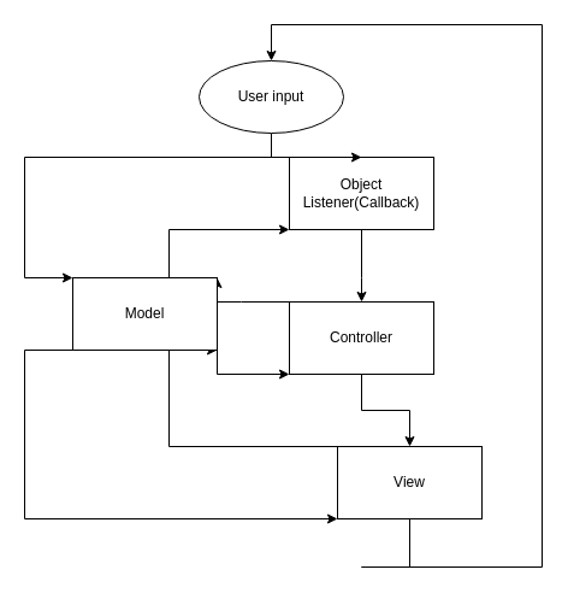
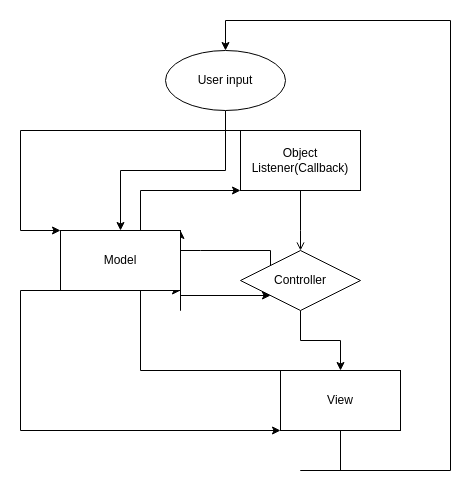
  <mxCell id="0" />
  <mxCell id="1" parent="0" />
  <mxCell id="2" style="edgeStyle=orthogonalEdgeStyle;rounded=0;orthogonalLoop=1;jettySize=auto;html=1;exitX=0.5;exitY=1;exitDx=0;exitDy=0;entryX=0.5;entryY=0;entryDx=0;entryDy=0;" edge="1" parent="1" source="4" target="7"><mxGeometry relative="1" as="geometry" /></mxCell>
  <mxCell id="3" style="edgeStyle=orthogonalEdgeStyle;rounded=0;orthogonalLoop=1;jettySize=auto;html=1;exitX=0;exitY=0;exitDx=0;exitDy=0;entryX=1;entryY=0;entryDx=0;entryDy=0;" edge="1" parent="1" source="4" target="16"><mxGeometry relative="1" as="geometry"><Array as="points"><mxPoint x="200" y="250" /><mxPoint x="200" y="250" /></Array></mxGeometry></mxCell>
- <mxCell id="4" value="Controller" style="whiteSpace=wrap;html=1;" vertex="1" parent="1"><mxGeometry x="240" y="250" width="120" height="60" as="geometry" /></mxCell>
+ <mxCell id="4" value="Controller" style="rhombus;whiteSpace=wrap;html=1;" vertex="1" parent="1"><mxGeometry x="240" y="250" width="120" height="60" as="geometry" /></mxCell>
  <mxCell id="5" style="edgeStyle=orthogonalEdgeStyle;rounded=0;orthogonalLoop=1;jettySize=auto;html=1;exitX=0.5;exitY=1;exitDx=0;exitDy=0;entryX=0.5;entryY=0;entryDx=0;entryDy=0;" edge="1" parent="1" source="7" target="12"><mxGeometry relative="1" as="geometry"><Array as="points"><mxPoint x="300" y="470" /><mxPoint x="450" y="470" /><mxPoint x="450" y="20" /><mxPoint x="300" y="20" /></Array></mxGeometry></mxCell>
  <mxCell id="6" style="edgeStyle=orthogonalEdgeStyle;rounded=0;orthogonalLoop=1;jettySize=auto;html=1;exitX=0;exitY=0;exitDx=0;exitDy=0;entryX=1;entryY=1;entryDx=0;entryDy=0;" edge="1" parent="1" source="7" target="16"><mxGeometry relative="1" as="geometry"><Array as="points"><mxPoint x="140" y="370" /></Array></mxGeometry></mxCell>
  <mxCell id="7" value="View" style="whiteSpace=wrap;html=1;" vertex="1" parent="1"><mxGeometry x="280" y="370" width="120" height="60" as="geometry" /></mxCell>
- <mxCell id="8" style="edgeStyle=orthogonalEdgeStyle;rounded=0;orthogonalLoop=1;jettySize=auto;html=1;exitX=0.5;exitY=1;exitDx=0;exitDy=0;entryX=0.5;entryY=0;entryDx=0;entryDy=0;" edge="1" parent="1" source="10" target="4"><mxGeometry relative="1" as="geometry"><Array as="points"><mxPoint x="300" y="230" /><mxPoint x="300" y="230" /></Array></mxGeometry></mxCell>
+ <mxCell id="8" style="edgeStyle=orthogonalEdgeStyle;rounded=0;orthogonalLoop=1;jettySize=auto;html=1;exitX=0.5;exitY=1;exitDx=0;exitDy=0;entryX=0.5;entryY=0;entryDx=0;entryDy=0;endArrow=open;" edge="1" parent="1" source="10" target="4"><mxGeometry relative="1" as="geometry"><Array as="points"><mxPoint x="300" y="230" /><mxPoint x="300" y="230" /></Array></mxGeometry></mxCell>
  <mxCell id="9" style="edgeStyle=orthogonalEdgeStyle;rounded=0;orthogonalLoop=1;jettySize=auto;html=1;exitX=0;exitY=0;exitDx=0;exitDy=0;entryX=0;entryY=0;entryDx=0;entryDy=0;" edge="1" parent="1" source="10" target="16"><mxGeometry relative="1" as="geometry"><Array as="points"><mxPoint x="20" y="130" /></Array></mxGeometry></mxCell>
  <mxCell id="10" value="Object Listener(Callback)" style="whiteSpace=wrap;html=1;" vertex="1" parent="1"><mxGeometry x="240" y="130" width="120" height="60" as="geometry" /></mxCell>
- <mxCell id="11" value="" style="edgeStyle=orthogonalEdgeStyle;rounded=0;orthogonalLoop=1;jettySize=auto;html=1;" edge="1" parent="1" source="12" target="10"><mxGeometry relative="1" as="geometry" /></mxCell>
+ <mxCell id="11" value="" style="edgeStyle=orthogonalEdgeStyle;rounded=0;orthogonalLoop=1;jettySize=auto;html=1;" edge="1" parent="1" source="12" target="16"><mxGeometry relative="1" as="geometry" /></mxCell>
  <mxCell id="12" value="User input" style="ellipse;whiteSpace=wrap;html=1;" vertex="1" parent="1"><mxGeometry x="165" y="50" width="120" height="60" as="geometry" /></mxCell>
  <mxCell id="13" style="edgeStyle=orthogonalEdgeStyle;rounded=0;orthogonalLoop=1;jettySize=auto;html=1;exitX=1;exitY=0;exitDx=0;exitDy=0;entryX=0;entryY=1;entryDx=0;entryDy=0;" edge="1" parent="1" source="16" target="10"><mxGeometry relative="1" as="geometry"><Array as="points"><mxPoint x="140" y="190" /></Array></mxGeometry></mxCell>
  <mxCell id="14" style="edgeStyle=orthogonalEdgeStyle;rounded=0;orthogonalLoop=1;jettySize=auto;html=1;exitX=1;exitY=1;exitDx=0;exitDy=0;entryX=0;entryY=1;entryDx=0;entryDy=0;" edge="1" parent="1" source="16" target="4"><mxGeometry relative="1" as="geometry"><Array as="points"><mxPoint x="180" y="310" /><mxPoint x="180" y="310" /></Array></mxGeometry></mxCell>
  <mxCell id="15" style="edgeStyle=orthogonalEdgeStyle;rounded=0;orthogonalLoop=1;jettySize=auto;html=1;exitX=0;exitY=1;exitDx=0;exitDy=0;entryX=0;entryY=1;entryDx=0;entryDy=0;" edge="1" parent="1" source="16" target="7"><mxGeometry relative="1" as="geometry"><Array as="points"><mxPoint x="20" y="430" /></Array></mxGeometry></mxCell>
  <mxCell id="16" value="Model" style="whiteSpace=wrap;html=1;" vertex="1" parent="1"><mxGeometry x="60" y="230" width="120" height="60" as="geometry" /></mxCell>
